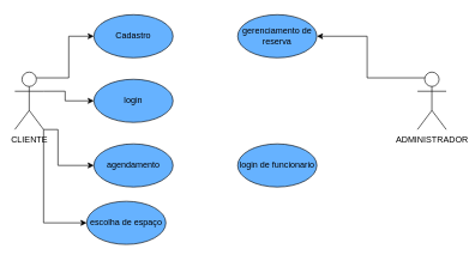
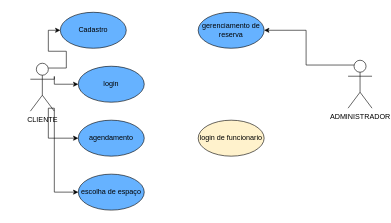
  <mxCell id="0" />
  <mxCell id="1" parent="0" />
  <mxCell id="2" style="edgeStyle=orthogonalEdgeStyle;rounded=0;orthogonalLoop=1;jettySize=auto;html=1;exitX=1;exitY=1;exitDx=0;exitDy=0;exitPerimeter=0;entryX=0;entryY=0.5;entryDx=0;entryDy=0;" edge="1" parent="1" source="6" target="9"><mxGeometry relative="1" as="geometry"><Array as="points"><mxPoint x="80" y="180" /><mxPoint x="80" y="230" /></Array></mxGeometry></mxCell>
  <mxCell id="3" style="edgeStyle=orthogonalEdgeStyle;rounded=0;orthogonalLoop=1;jettySize=auto;html=1;exitX=1;exitY=0.333;exitDx=0;exitDy=0;exitPerimeter=0;" edge="1" parent="1" source="6" target="8"><mxGeometry relative="1" as="geometry"><Array as="points"><mxPoint x="90" y="127" /><mxPoint x="90" y="140" /></Array></mxGeometry></mxCell>
  <mxCell id="4" style="edgeStyle=orthogonalEdgeStyle;rounded=0;orthogonalLoop=1;jettySize=auto;html=1;exitX=0.75;exitY=0.1;exitDx=0;exitDy=0;exitPerimeter=0;entryX=0;entryY=0.5;entryDx=0;entryDy=0;" edge="1" parent="1" source="6" target="7"><mxGeometry relative="1" as="geometry" /></mxCell>
  <mxCell id="5" style="edgeStyle=orthogonalEdgeStyle;rounded=0;orthogonalLoop=1;jettySize=auto;html=1;exitX=1;exitY=1;exitDx=0;exitDy=0;exitPerimeter=0;entryX=0;entryY=0.5;entryDx=0;entryDy=0;" edge="1" parent="1" source="6" target="14"><mxGeometry relative="1" as="geometry" /></mxCell>
- <mxCell id="6" value="&lt;div&gt;CLIENTE&lt;/div&gt;" style="shape=umlActor;verticalLabelPosition=bottom;verticalAlign=top;html=1;outlineConnect=0;" vertex="1" parent="1"><mxGeometry x="20" y="100" width="40" height="80" as="geometry" /></mxCell>
- <mxCell id="7" value="&lt;div&gt;Cadastro&lt;/div&gt;" style="ellipse;whiteSpace=wrap;html=1;labelBackgroundColor=none;fillColor=#66B2FF;" vertex="1" parent="1"><mxGeometry x="130" y="20" width="110" height="60" as="geometry" /></mxCell>
+ <mxCell id="6" value="&lt;div&gt;CLIENTE&lt;/div&gt;" style="shape=umlActor;verticalLabelPosition=bottom;verticalAlign=top;html=1;outlineConnect=0;" vertex="1" parent="1"><mxGeometry x="50" y="105" width="40" height="80" as="geometry" /></mxCell>
+ <mxCell id="7" value="&lt;div&gt;Cadastro&lt;/div&gt;" style="ellipse;whiteSpace=wrap;html=1;labelBackgroundColor=none;fillColor=#66B2FF;" vertex="1" parent="1"><mxGeometry x="100" y="20" width="110" height="60" as="geometry" /></mxCell>
  <mxCell id="8" value="login" style="ellipse;whiteSpace=wrap;html=1;labelBackgroundColor=none;fillColor=#66B2FF;" vertex="1" parent="1"><mxGeometry x="130" y="110" width="110" height="60" as="geometry" /></mxCell>
  <mxCell id="9" value="agendamento" style="ellipse;whiteSpace=wrap;html=1;labelBackgroundColor=none;fillColor=#66B2FF;" vertex="1" parent="1"><mxGeometry x="130" y="200" width="110" height="60" as="geometry" /></mxCell>
  <mxCell id="10" style="edgeStyle=orthogonalEdgeStyle;rounded=0;orthogonalLoop=1;jettySize=auto;html=1;exitX=0.25;exitY=0.1;exitDx=0;exitDy=0;exitPerimeter=0;entryX=1;entryY=0.5;entryDx=0;entryDy=0;" edge="1" parent="1" source="11" target="12"><mxGeometry relative="1" as="geometry" /></mxCell>
  <mxCell id="11" value="&lt;div&gt;ADMINISTRADOR&lt;/div&gt;" style="shape=umlActor;verticalLabelPosition=bottom;verticalAlign=top;html=1;outlineConnect=0;" vertex="1" parent="1"><mxGeometry x="580" y="100" width="40" height="80" as="geometry" /></mxCell>
  <mxCell id="12" value="&lt;div&gt;gerenciamento de reserva&lt;/div&gt;" style="ellipse;whiteSpace=wrap;html=1;labelBackgroundColor=none;fillColor=#66B2FF;" vertex="1" parent="1"><mxGeometry x="330" y="20" width="110" height="60" as="geometry" /></mxCell>
- <mxCell id="13" value="login de funcionario" style="ellipse;whiteSpace=wrap;html=1;labelBackgroundColor=none;fillColor=#66B2FF;" vertex="1" parent="1"><mxGeometry x="330" y="200" width="110" height="60" as="geometry" /></mxCell>
- <mxCell id="14" value="escolha de espaço" style="ellipse;whiteSpace=wrap;html=1;labelBackgroundColor=none;fillColor=#66B2FF;" vertex="1" parent="1"><mxGeometry x="120" y="280" width="110" height="60" as="geometry" /></mxCell>
+ <mxCell id="13" value="login de funcionario" style="ellipse;whiteSpace=wrap;html=1;labelBackgroundColor=none;fillColor=#fff2cc;" vertex="1" parent="1"><mxGeometry x="330" y="200" width="110" height="60" as="geometry" /></mxCell>
+ <mxCell id="14" value="escolha de espaço" style="ellipse;whiteSpace=wrap;html=1;labelBackgroundColor=none;fillColor=#66B2FF;" vertex="1" parent="1"><mxGeometry x="130" y="290" width="110" height="60" as="geometry" /></mxCell>
